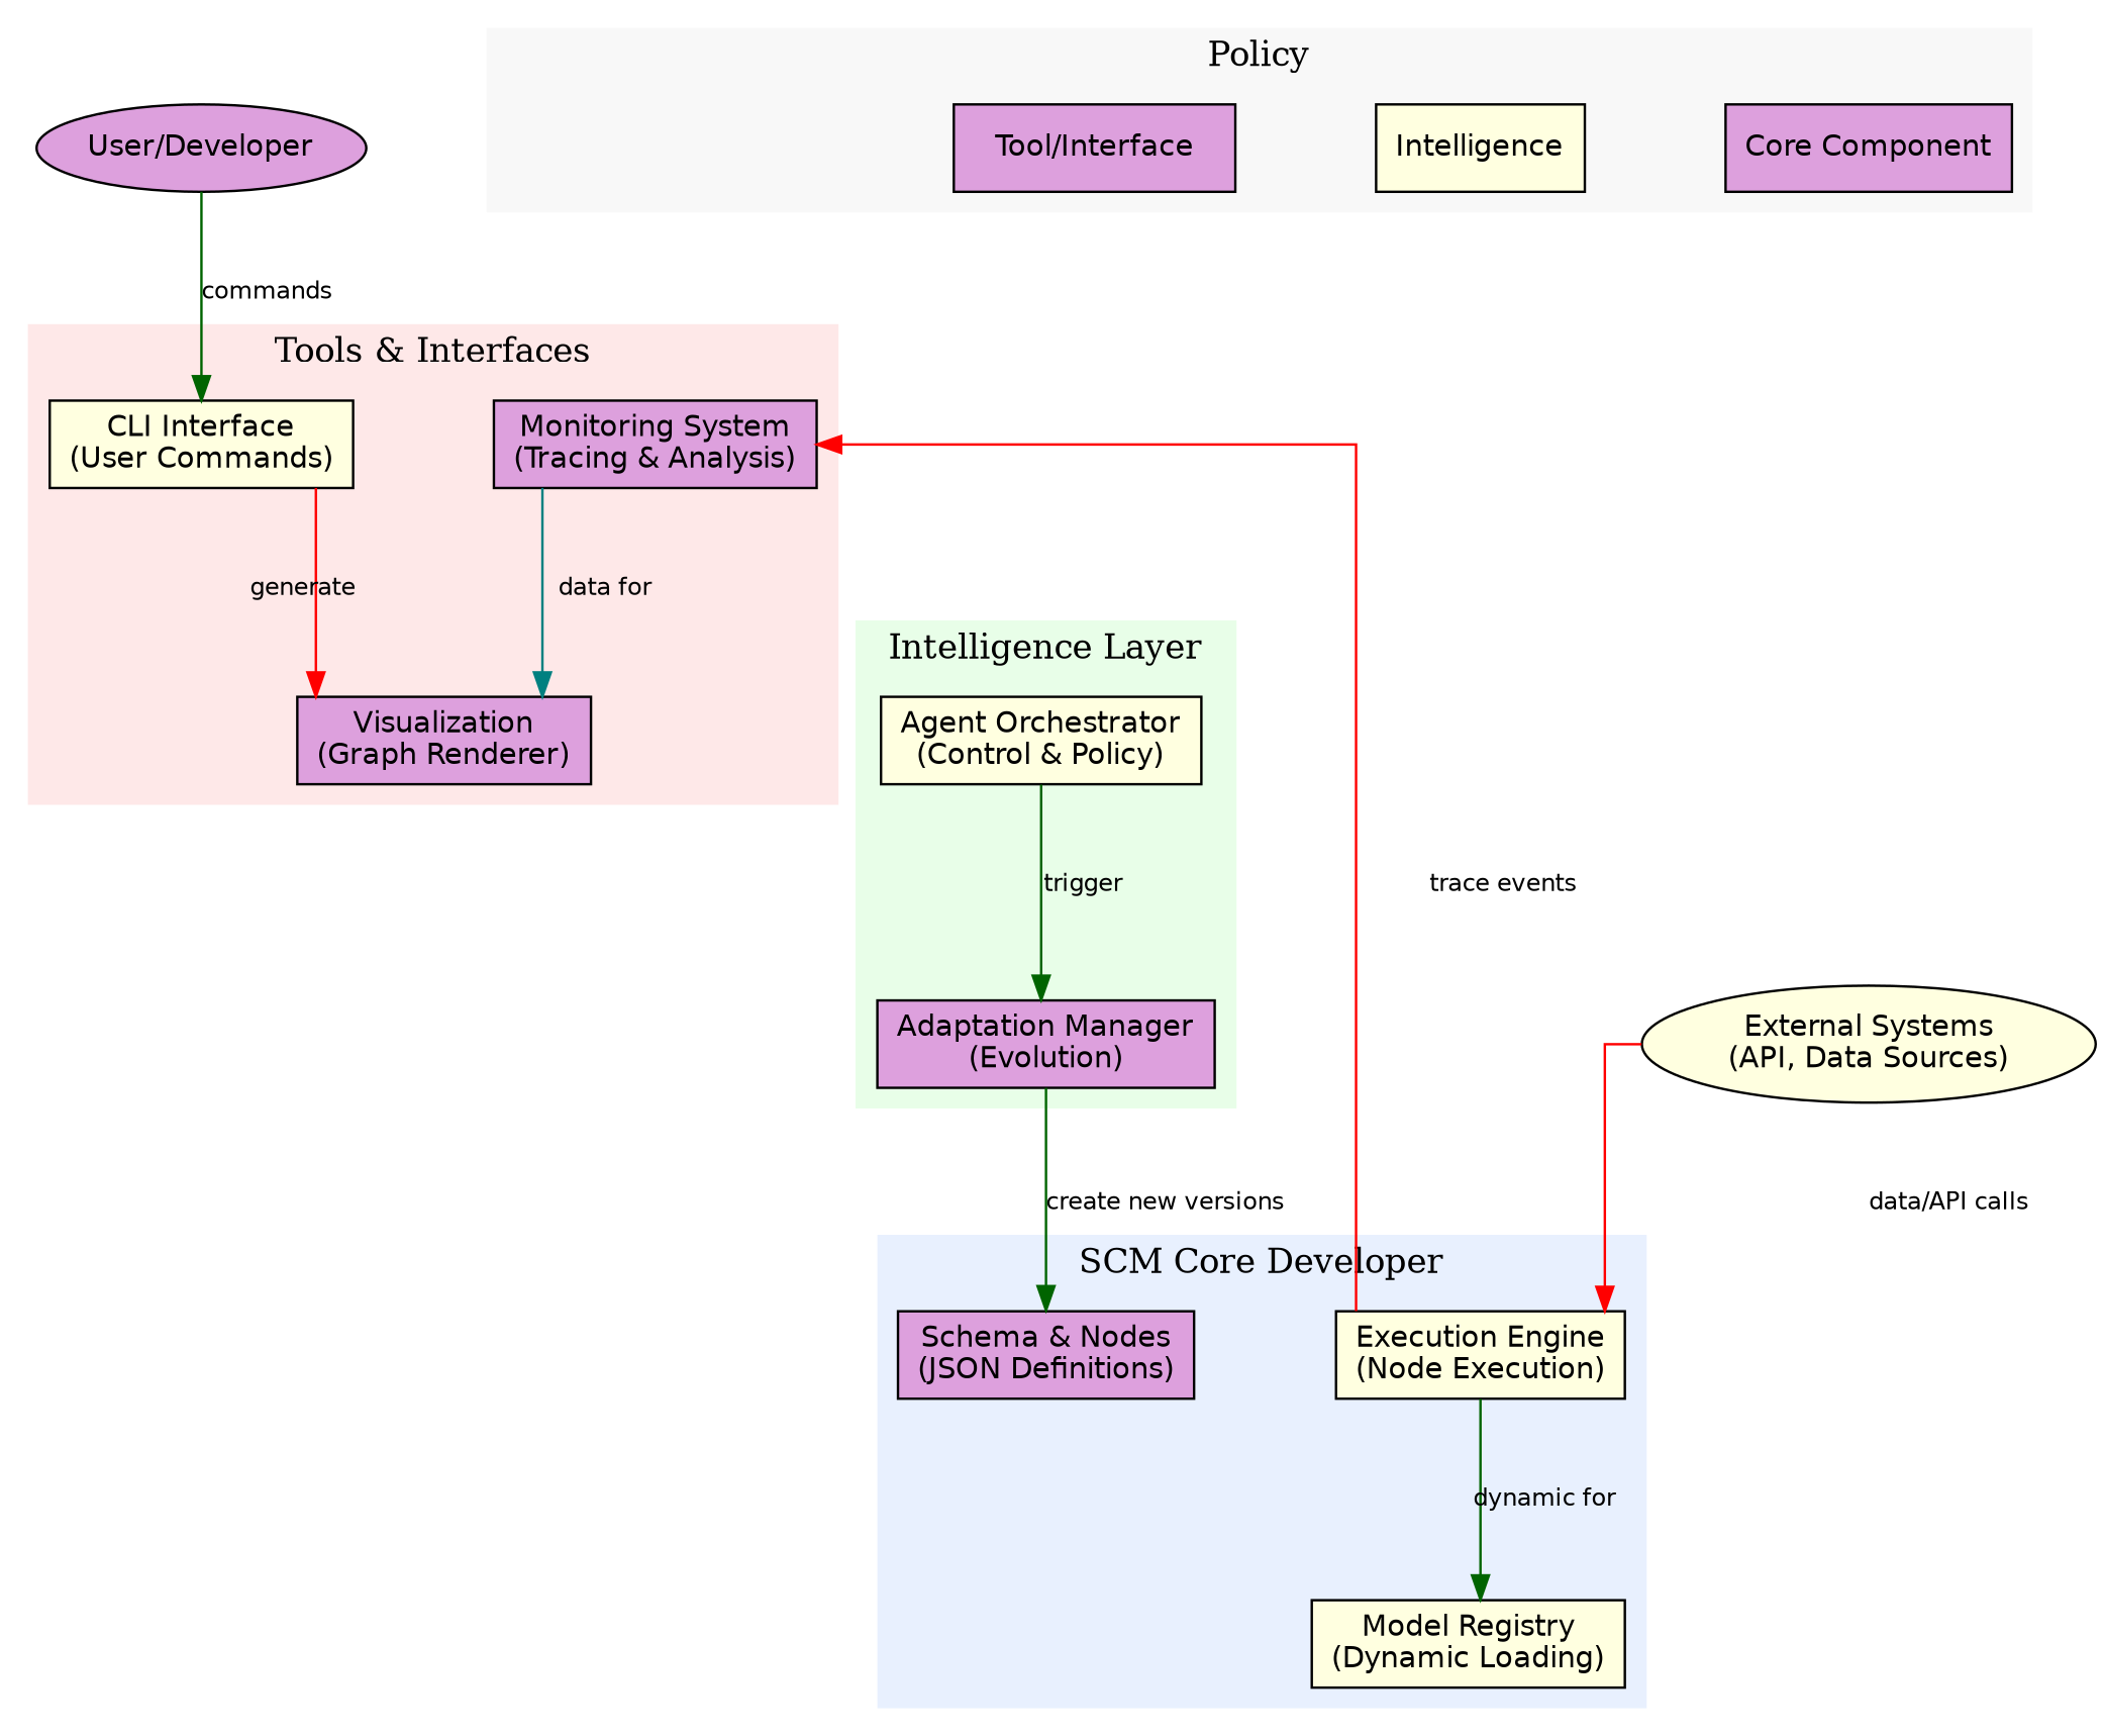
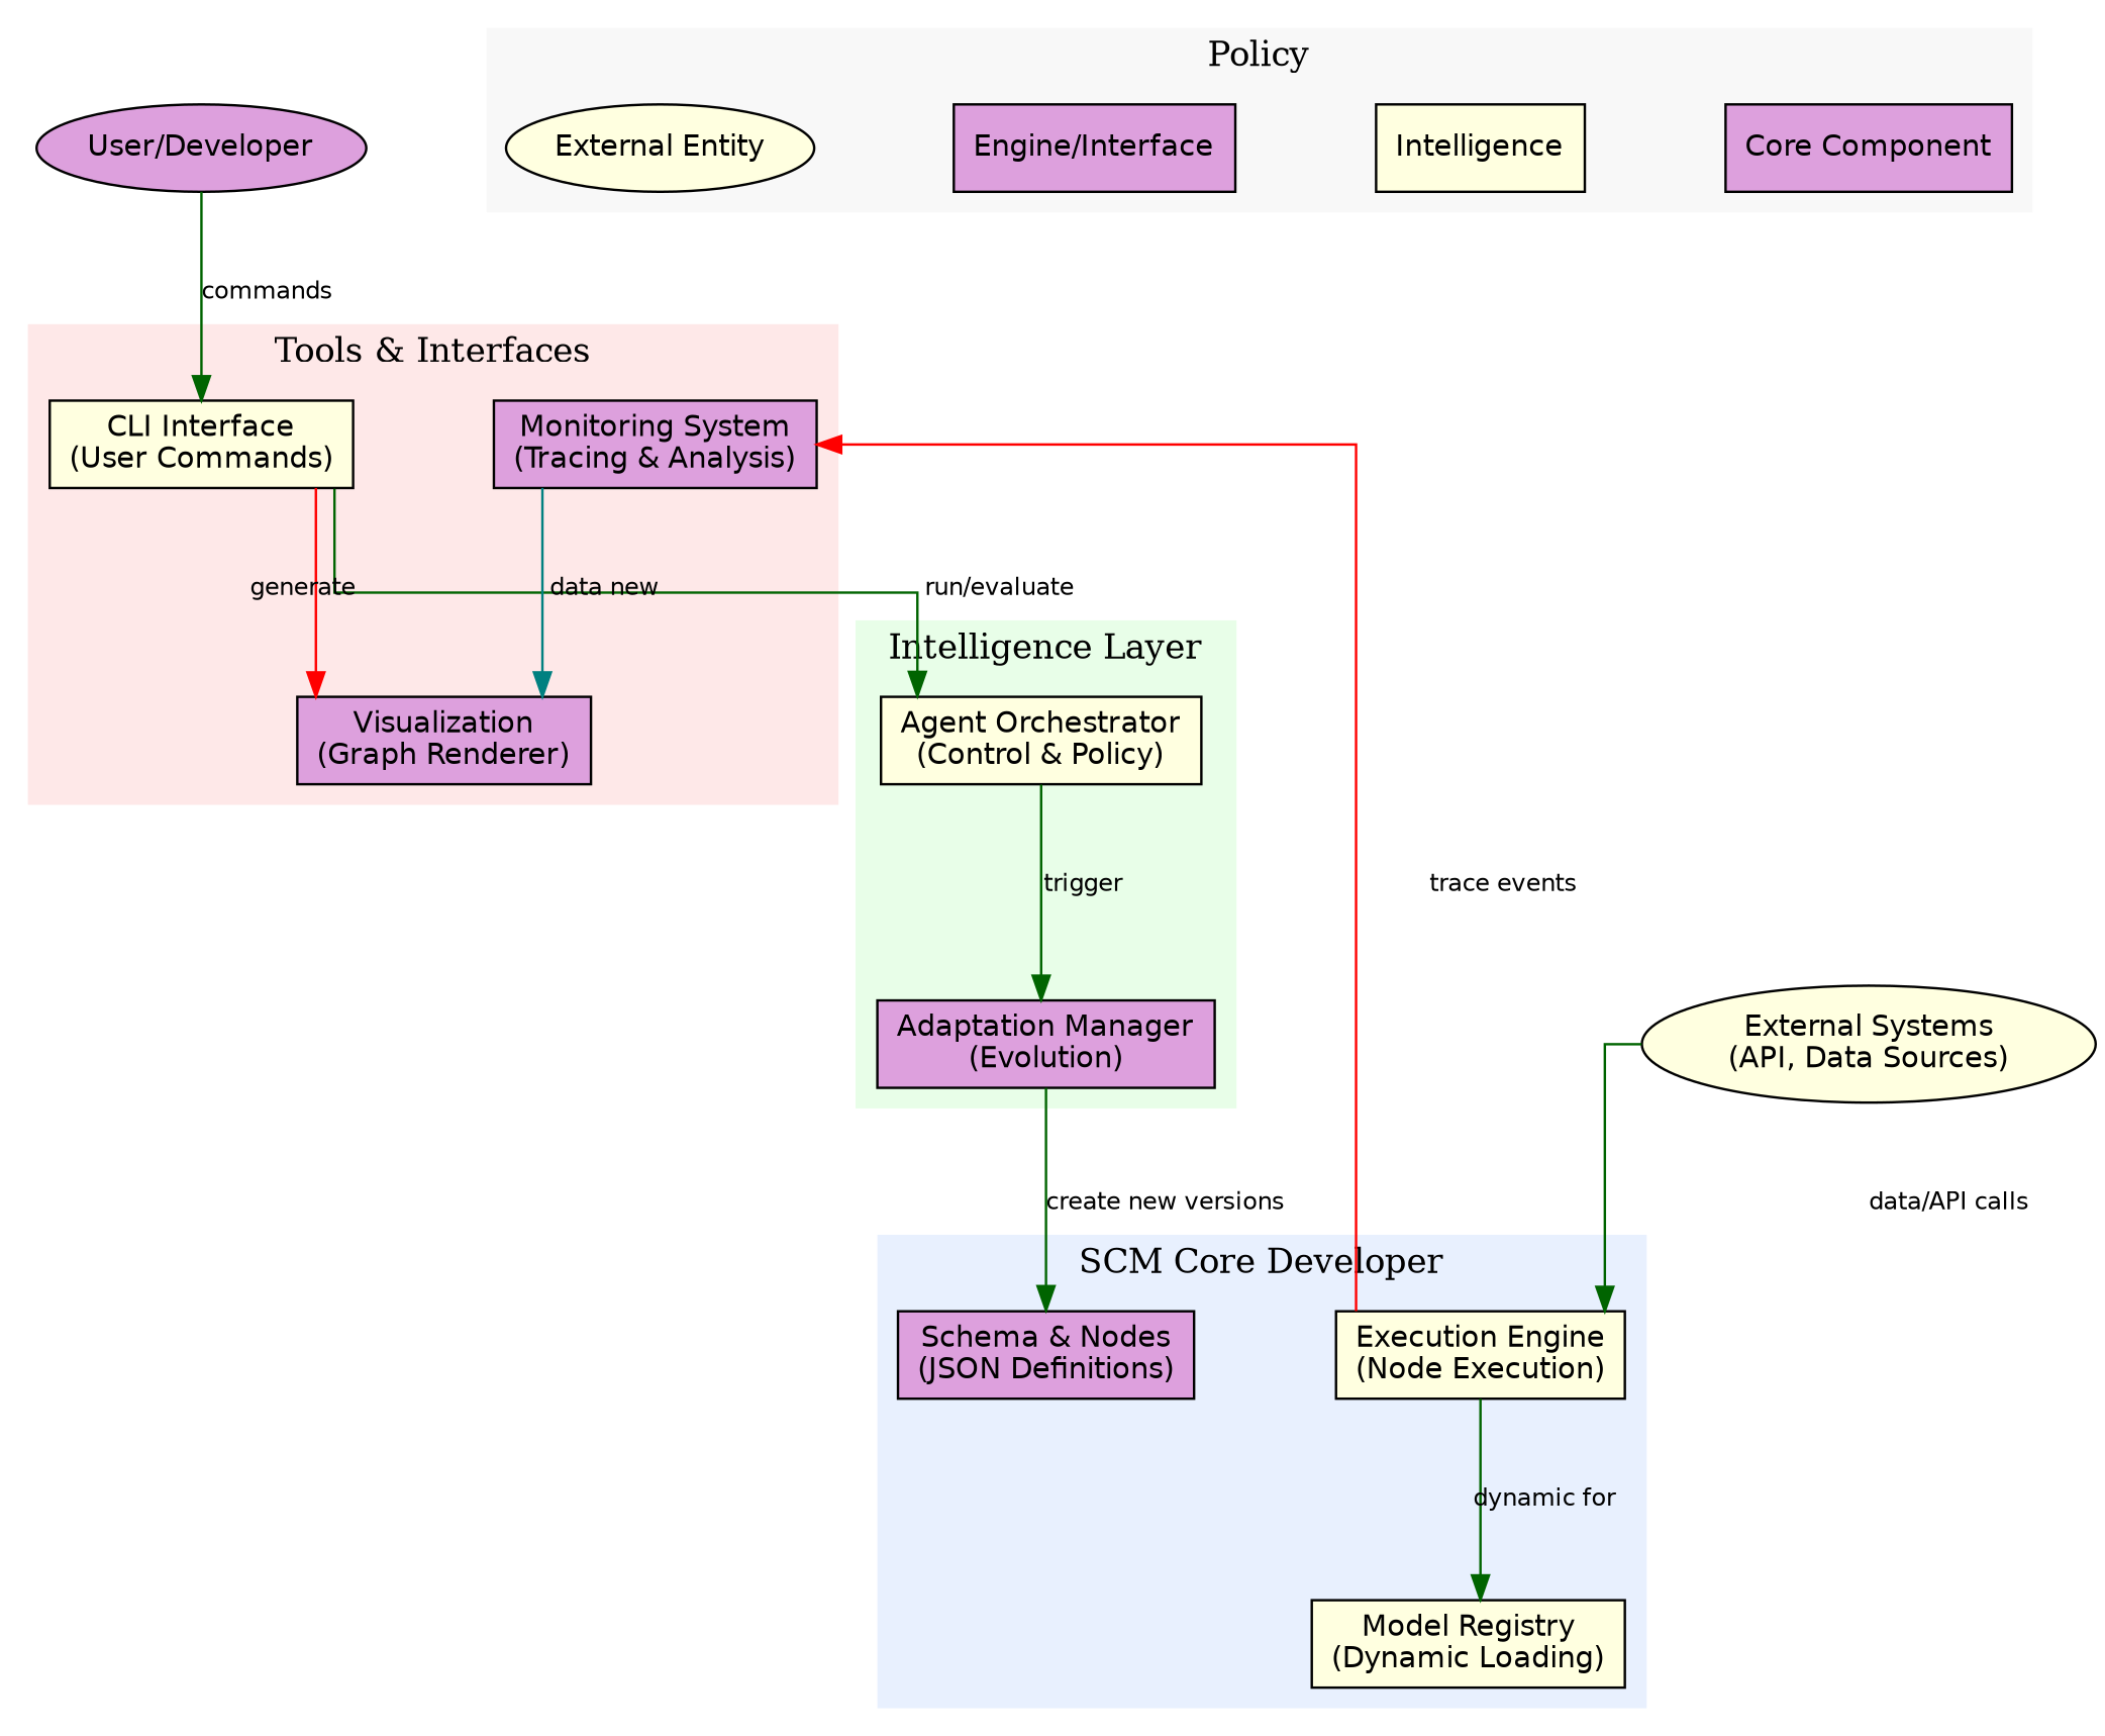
  digraph {
    nodesep=0.8
    rankdir=TB
    ranksep=1.0
    splines=ortho
    node [fillcolor=plum fontname=Helvetica fontsize=12 shape=box style=filled]
    edge [color=darkgreen fontname=Helvetica fontsize=10]
    n1 [label="Schema & Nodes\n(JSON Definitions)"]
    n2 [fillcolor=lightyellow label="Execution Engine\n(Node Execution)"]
    n3 [fillcolor=lightyellow label="Model Registry\n(Dynamic Loading)"]
    n4 [fillcolor=lightyellow label="Agent Orchestrator\n(Control & Policy)"]
    n5 [label="Adaptation Manager\n(Evolution)"]
    n6 [fillcolor=lightyellow label="CLI Interface\n(User Commands)"]
    n7 [label="Monitoring System\n(Tracing & Analysis)"]
    n8 [label="Visualization\n(Graph Renderer)"]
    n9 [label="Core Component"]
    n10 [fillcolor=lightyellow label=Intelligence]
-   n11 [label="Tool/Interface"]
+   n11 [label="Engine/Interface"]
+   n12 [fillcolor=lightyellow label="External Entity" shape=ellipse]
    n13 [label="User/Developer" shape=ellipse]
    n14 [fillcolor=lightyellow label="External Systems\n(API, Data Sources)" shape=ellipse]
    subgraph cluster_1 {
      color="#E8F0FE"
      label="SCM Core Developer"
      style=filled
      n1
      n2
      n3
    }
    subgraph cluster_2 {
      color="#E8FEE8"
      label="Intelligence Layer"
      style=filled
      n4
      n5
    }
    subgraph cluster_3 {
      color="#FEE8E8"
      label="Tools & Interfaces"
      style=filled
      n6
      n7
      n8
    }
    subgraph cluster_4 {
      color="#F8F8F8"
      label=Policy
      style=filled
      n9
      n10
      n11
+     n12
    }
    n2 -> n3 [label="dynamic for"]
    n2 -> n7 [color=red label="trace events"]
    n4 -> n5 [label=trigger]
    n5 -> n1 [label="create new versions"]
+   n6 -> n4 [label="run/evaluate"]
    n6 -> n8 [color=red label=generate]
-   n7 -> n8 [color=teal label="data for"]
+   n7 -> n8 [color=teal label="data new"]
    n13 -> n6 [label=commands]
-   n14 -> n2 [color=red label="data/API calls"]
+   n14 -> n2 [label="data/API calls"]
  }
